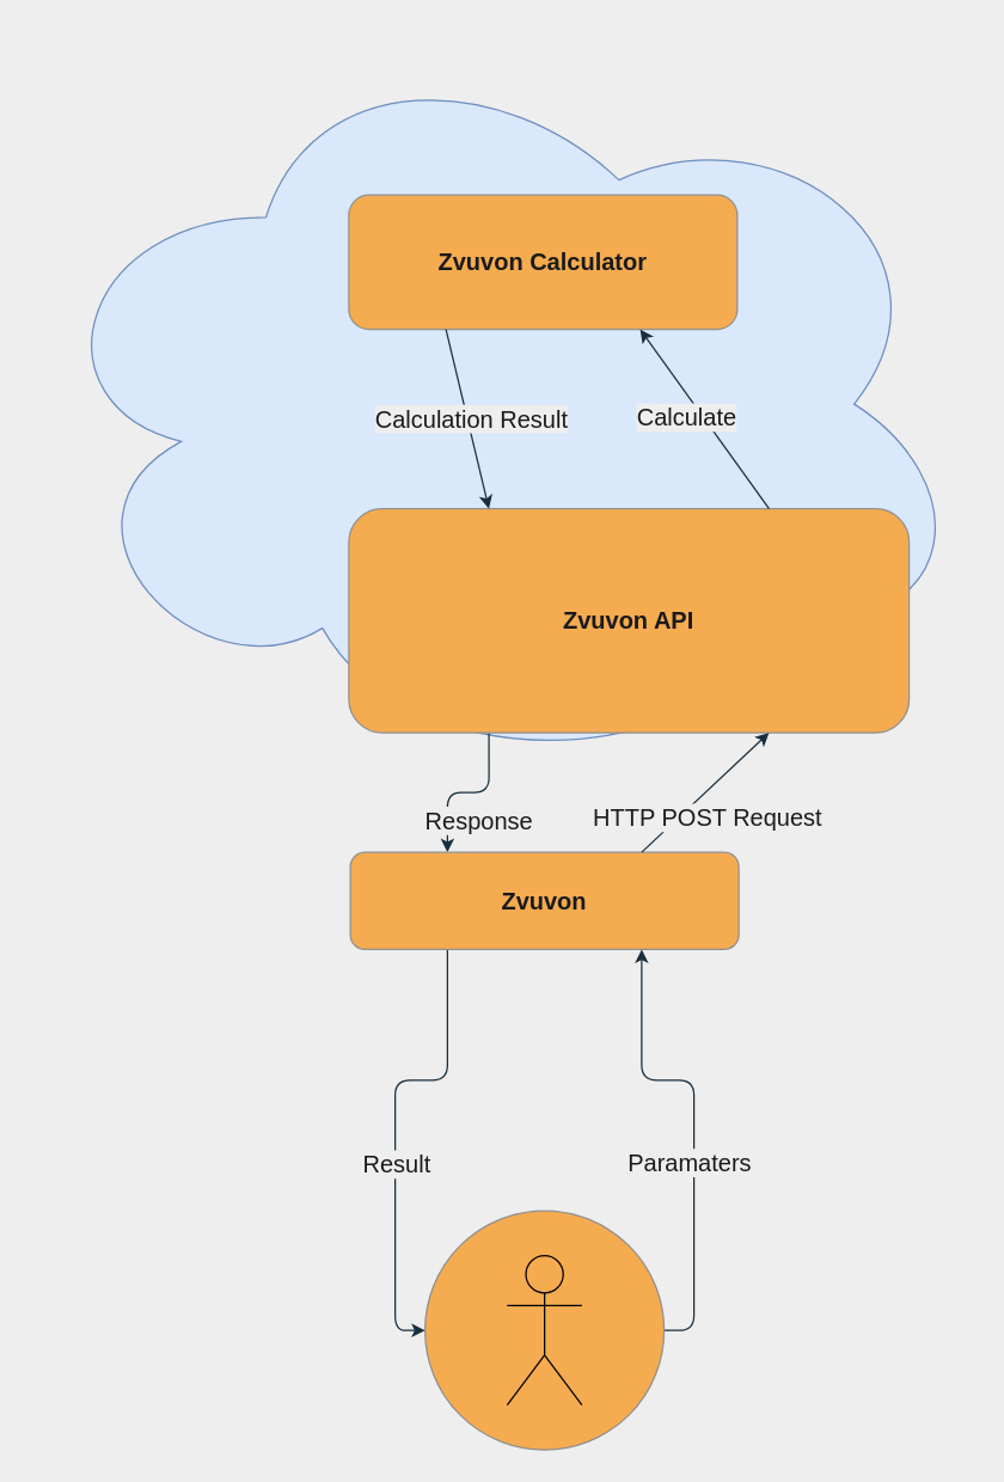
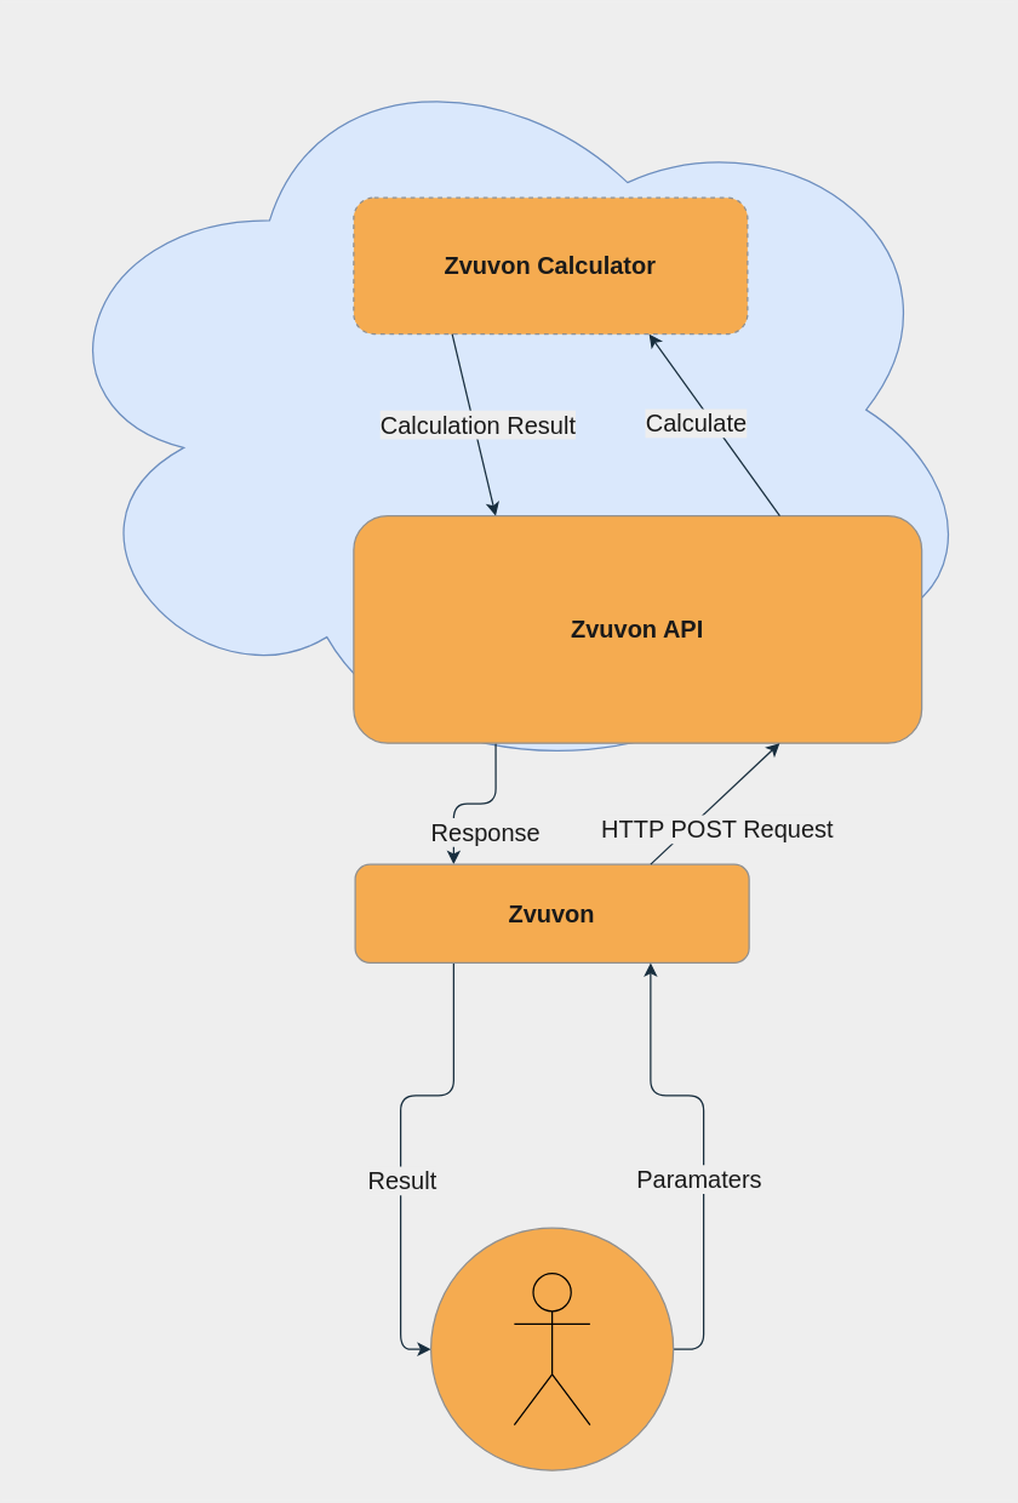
  <mxCell id="0" />
  <mxCell id="1" parent="0" />
  <mxCell id="2" value="" style="ellipse;shape=cloud;whiteSpace=wrap;html=1;fillColor=#dae8fc;strokeColor=#6c8ebf;" vertex="1" parent="1"><mxGeometry x="20" y="20" width="630" height="500" as="geometry" /></mxCell>
- <mxCell id="3" value="&lt;font style=&quot;font-size: 16px;&quot;&gt;&lt;b&gt;Zvuvon Calculator&lt;/b&gt;&lt;/font&gt;" style="rounded=1;whiteSpace=wrap;html=1;fillColor=#F5AB50;strokeColor=#909090;fontColor=#1A1A1A;" parent="1" vertex="1"><mxGeometry x="233" y="130" width="260" height="90" as="geometry" /></mxCell>
+ <mxCell id="3" value="&lt;font style=&quot;font-size: 16px;&quot;&gt;&lt;b&gt;Zvuvon Calculator&lt;/b&gt;&lt;/font&gt;" style="rounded=1;whiteSpace=wrap;html=1;fillColor=#F5AB50;strokeColor=#909090;fontColor=#1A1A1A;dashed=1;" parent="1" vertex="1"><mxGeometry x="233" y="130" width="260" height="90" as="geometry" /></mxCell>
  <mxCell id="4" style="edgeStyle=orthogonalEdgeStyle;rounded=1;orthogonalLoop=1;jettySize=auto;html=1;exitX=0.25;exitY=1;exitDx=0;exitDy=0;entryX=0.25;entryY=0;entryDx=0;entryDy=0;fontSize=16;labelBackgroundColor=#EEEEEE;strokeColor=#182E3E;fontColor=#1A1A1A;" parent="1" source="6" target="9" edge="1"><mxGeometry relative="1" as="geometry" /></mxCell>
  <mxCell id="5" value="Response" style="edgeLabel;html=1;align=center;verticalAlign=middle;resizable=0;points=[];fontSize=16;rounded=1;labelBackgroundColor=#EEEEEE;fontColor=#1A1A1A;" parent="4" vertex="1" connectable="0"><mxGeometry x="-0.16" y="-3" relative="1" as="geometry"><mxPoint x="-2" y="21" as="offset" /></mxGeometry></mxCell>
  <mxCell id="6" value="&lt;font style=&quot;font-size: 16px;&quot;&gt;&lt;b&gt;Zvuvon API&lt;br&gt;&lt;/b&gt;&lt;/font&gt;" style="rounded=1;whiteSpace=wrap;html=1;fillColor=#F5AB50;strokeColor=#909090;fontColor=#1A1A1A;" parent="1" vertex="1"><mxGeometry x="233" y="340" width="375" height="150" as="geometry" /></mxCell>
  <mxCell id="7" style="edgeStyle=orthogonalEdgeStyle;rounded=1;orthogonalLoop=1;jettySize=auto;html=1;exitX=0.25;exitY=1;exitDx=0;exitDy=0;entryX=0;entryY=0.5;entryDx=0;entryDy=0;fontSize=16;labelBackgroundColor=#EEEEEE;strokeColor=#182E3E;fontColor=#1A1A1A;" parent="1" source="9" target="18" edge="1"><mxGeometry relative="1" as="geometry" /></mxCell>
  <mxCell id="8" value="Result" style="edgeLabel;html=1;align=center;verticalAlign=middle;resizable=0;points=[];fontSize=16;rounded=1;labelBackgroundColor=#EEEEEE;fontColor=#1A1A1A;" parent="7" vertex="1" connectable="0"><mxGeometry x="0.106" y="-3" relative="1" as="geometry"><mxPoint x="3" y="7" as="offset" /></mxGeometry></mxCell>
  <mxCell id="9" value="&lt;font style=&quot;font-size: 16px;&quot;&gt;&lt;b&gt;Zvuvon&lt;br&gt;&lt;/b&gt;&lt;/font&gt;" style="rounded=1;whiteSpace=wrap;html=1;fillColor=#F5AB50;strokeColor=#909090;fontColor=#1A1A1A;" parent="1" vertex="1"><mxGeometry x="234" y="570" width="260" height="65" as="geometry" /></mxCell>
  <mxCell id="10" value="" style="endArrow=classic;html=1;rounded=1;fontSize=16;entryX=0.75;entryY=1;entryDx=0;entryDy=0;exitX=0.75;exitY=0;exitDx=0;exitDy=0;labelBackgroundColor=#EEEEEE;strokeColor=#182E3E;fontColor=#1A1A1A;" parent="1" source="6" target="3" edge="1"><mxGeometry width="50" height="50" relative="1" as="geometry"><mxPoint x="383" y="280" as="sourcePoint" /><mxPoint x="433" y="230" as="targetPoint" /></mxGeometry></mxCell>
  <mxCell id="11" value="Calculate" style="edgeLabel;html=1;align=center;verticalAlign=middle;resizable=0;points=[];fontSize=16;rounded=1;labelBackgroundColor=#EEEEEE;fontColor=#1A1A1A;" parent="10" vertex="1" connectable="0"><mxGeometry x="0.167" y="-2" relative="1" as="geometry"><mxPoint x="-7" y="10" as="offset" /></mxGeometry></mxCell>
  <mxCell id="12" value="" style="endArrow=classic;html=1;rounded=1;fontSize=16;entryX=0.25;entryY=0;entryDx=0;entryDy=0;exitX=0.25;exitY=1;exitDx=0;exitDy=0;labelBackgroundColor=#EEEEEE;strokeColor=#182E3E;fontColor=#1A1A1A;" parent="1" source="3" target="6" edge="1"><mxGeometry width="50" height="50" relative="1" as="geometry"><mxPoint x="243" y="270" as="sourcePoint" /><mxPoint x="293" y="220" as="targetPoint" /></mxGeometry></mxCell>
  <mxCell id="13" value="Calculation Result" style="edgeLabel;html=1;align=center;verticalAlign=middle;resizable=0;points=[];fontSize=16;rounded=1;labelBackgroundColor=#EEEEEE;fontColor=#1A1A1A;" parent="12" vertex="1" connectable="0"><mxGeometry x="-0.217" relative="1" as="geometry"><mxPoint x="5" y="13" as="offset" /></mxGeometry></mxCell>
  <mxCell id="14" value="" style="endArrow=classic;html=1;rounded=1;fontSize=16;entryX=0.75;entryY=1;entryDx=0;entryDy=0;exitX=0.75;exitY=0;exitDx=0;exitDy=0;labelBackgroundColor=#EEEEEE;strokeColor=#182E3E;fontColor=#1A1A1A;" parent="1" source="9" target="6" edge="1"><mxGeometry width="50" height="50" relative="1" as="geometry"><mxPoint x="439" y="560" as="sourcePoint" /><mxPoint x="439" y="440" as="targetPoint" /></mxGeometry></mxCell>
  <mxCell id="15" value="HTTP POST Request" style="edgeLabel;html=1;align=center;verticalAlign=middle;resizable=0;points=[];fontSize=16;rounded=1;labelBackgroundColor=#EEEEEE;fontColor=#1A1A1A;" parent="14" vertex="1" connectable="0"><mxGeometry x="0.167" y="-2" relative="1" as="geometry"><mxPoint x="-7" y="22" as="offset" /></mxGeometry></mxCell>
  <mxCell id="16" style="edgeStyle=orthogonalEdgeStyle;rounded=1;orthogonalLoop=1;jettySize=auto;html=1;entryX=0.75;entryY=1;entryDx=0;entryDy=0;fontSize=16;exitX=1;exitY=0.5;exitDx=0;exitDy=0;labelBackgroundColor=#EEEEEE;strokeColor=#182E3E;fontColor=#1A1A1A;" parent="1" source="18" target="9" edge="1"><mxGeometry relative="1" as="geometry" /></mxCell>
  <mxCell id="17" value="Paramaters" style="edgeLabel;html=1;align=center;verticalAlign=middle;resizable=0;points=[];fontSize=16;rounded=1;labelBackgroundColor=#EEEEEE;fontColor=#1A1A1A;" parent="16" vertex="1" connectable="0"><mxGeometry x="0.325" y="-2" relative="1" as="geometry"><mxPoint x="14" y="57" as="offset" /></mxGeometry></mxCell>
  <mxCell id="18" value="" style="ellipse;whiteSpace=wrap;html=1;aspect=fixed;fontSize=16;rounded=1;fillColor=#F5AB50;strokeColor=#909090;fontColor=#1A1A1A;" parent="1" vertex="1"><mxGeometry x="284" y="810" width="160" height="160" as="geometry" /></mxCell>
  <mxCell id="19" value="" style="shape=umlActor;verticalLabelPosition=bottom;verticalAlign=top;html=1;outlineConnect=0;fontSize=16;rounded=1;fillColor=none;" parent="1" vertex="1"><mxGeometry x="339" y="840" width="50" height="100" as="geometry" /></mxCell>
